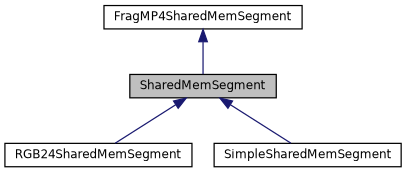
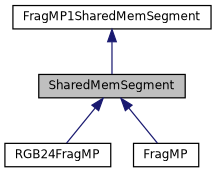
  digraph {
    fontname="DejaVu Sans"
    node [color=black fillcolor=white fontname="DejaVu Sans" fontsize=10 shape=record style=filled]
    edge [color=midnightblue dir=back fontname="DejaVu Sans" fontsize=10 labelfontname=Helvetica labelfontsize=10 style=solid]
    n1 [fillcolor=grey75 fontcolor=black height=0.2 label=SharedMemSegment width=0.4]
-   n2 [height=0.2 label=RGB24SharedMemSegment width=0.4]
-   n3 [height=0.2 label=SimpleSharedMemSegment width=0.4]
-   n4 [height=0.2 label=FragMP4SharedMemSegment width=0.4]
+   n2 [height=0.2 label=RGB24FragMP width=0.4]
+   n3 [height=0.2 label=FragMP width=0.4]
+   n4 [height=0.2 label=FragMP1SharedMemSegment width=0.4]
    n1 -> n2
    n1 -> n3
    n4 -> n1
  }
